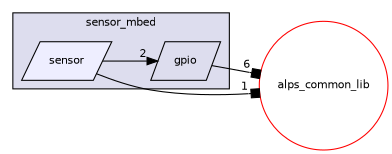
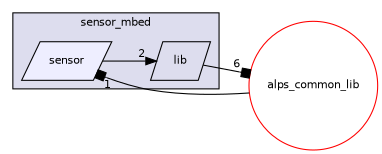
  digraph {
    compound=true
    rankdir=LR
    node [fontname=Helvetica fontsize=10 shape=parallelogram style=filled]
    edge [arrowhead=box labeldistance=1.5 labelfontname=Helvetica labelfontsize=10]
-   n1 [label=gpio style=""]
+   n1 [label=lib style=""]
    n2 [fillcolor="#eeeeff" label=sensor pencolor=black]
    n3 [color=red fillcolor=white label=alps_common_lib shape=circle]
    subgraph cluster_1 {
      bgcolor="#ddddee"
      fontname=Helvetica
      fontsize=10
      label=sensor_mbed
      pencolor=black
      n1
      n2
    }
    n1 -> n3 [headlabel=6]
    n2 -> n1 [arrowhead=normal headlabel=2]
-   n2 -> n3 [headlabel=1]
+   n3 -> n2 [headlabel=1]
  }
